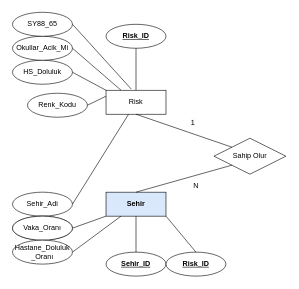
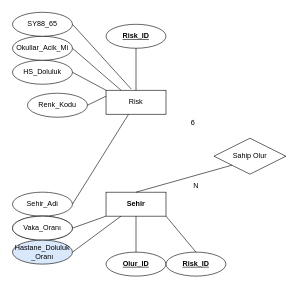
  <mxCell id="0" />
  <mxCell id="1" parent="0" />
  <mxCell id="2" value="Risk" style="whiteSpace=wrap;html=1;align=center;" parent="1" vertex="1"><mxGeometry x="176" y="150" width="100" height="40" as="geometry" /></mxCell>
  <mxCell id="3" value="&lt;span style=&quot;text-align: left&quot;&gt;Renk_Kodu&lt;/span&gt;" style="ellipse;whiteSpace=wrap;html=1;align=center;" parent="1" vertex="1"><mxGeometry x="45" y="155" width="100" height="40" as="geometry" /></mxCell>
  <mxCell id="4" value="" style="endArrow=none;html=1;rounded=0;strokeColor=#000000;entryX=0;entryY=0.25;entryDx=0;entryDy=0;exitX=1;exitY=0.5;exitDx=0;exitDy=0;" parent="1" source="3" target="2" edge="1"><mxGeometry relative="1" as="geometry"><mxPoint x="146" y="120" as="sourcePoint" /><mxPoint x="306" y="120" as="targetPoint" /></mxGeometry></mxCell>
  <mxCell id="5" value="&lt;span style=&quot;text-align: left&quot;&gt;HS_Doluluk&lt;/span&gt;" style="ellipse;whiteSpace=wrap;html=1;align=center;" parent="1" vertex="1"><mxGeometry x="20" y="100" width="100" height="40" as="geometry" /></mxCell>
  <mxCell id="6" value="" style="endArrow=none;html=1;rounded=0;strokeColor=#000000;entryX=0;entryY=0;entryDx=0;entryDy=0;exitX=1;exitY=0.5;exitDx=0;exitDy=0;" parent="1" source="5" target="2" edge="1"><mxGeometry relative="1" as="geometry"><mxPoint x="146" y="80" as="sourcePoint" /><mxPoint x="176" y="120" as="targetPoint" /></mxGeometry></mxCell>
  <mxCell id="7" value="&lt;span style=&quot;text-align: left&quot;&gt;Okullar_Acik_Mi&lt;/span&gt;" style="ellipse;whiteSpace=wrap;html=1;align=center;" parent="1" vertex="1"><mxGeometry x="20" y="60" width="100" height="40" as="geometry" /></mxCell>
  <mxCell id="8" value="" style="endArrow=none;html=1;rounded=0;strokeColor=#000000;entryX=0.25;entryY=0;entryDx=0;entryDy=0;exitX=1;exitY=0.5;exitDx=0;exitDy=0;" parent="1" source="7" target="2" edge="1"><mxGeometry relative="1" as="geometry"><mxPoint x="146" y="40" as="sourcePoint" /><mxPoint x="176" y="80" as="targetPoint" /></mxGeometry></mxCell>
  <mxCell id="9" value="&lt;span style=&quot;text-align: left&quot;&gt;SY88_65&lt;/span&gt;" style="ellipse;whiteSpace=wrap;html=1;align=center;" parent="1" vertex="1"><mxGeometry x="20" width="100" height="40" as="geometry" y="20" /></mxCell>
  <mxCell id="10" value="" style="endArrow=none;html=1;rounded=0;strokeColor=#000000;entryX=0.42;entryY=-0.05;entryDx=0;entryDy=0;exitX=1;exitY=0.5;exitDx=0;exitDy=0;entryPerimeter=0;" parent="1" source="9" target="2" edge="1"><mxGeometry relative="1" as="geometry"><mxPoint x="146" y="0" as="sourcePoint" /><mxPoint x="201" y="110" as="targetPoint" /></mxGeometry></mxCell>
  <mxCell id="11" value="&lt;span style=&quot;font-weight: 700 ; text-align: left&quot;&gt;Risk_ID&lt;/span&gt;" style="ellipse;whiteSpace=wrap;html=1;align=center;fontStyle=4;" parent="1" vertex="1"><mxGeometry x="176" y="40" width="100" height="40" as="geometry" /></mxCell>
  <mxCell id="12" value="" style="endArrow=none;html=1;rounded=0;strokeColor=#000000;exitX=0.5;exitY=1;exitDx=0;exitDy=0;entryX=0.5;entryY=0;entryDx=0;entryDy=0;" parent="1" source="11" target="2" edge="1"><mxGeometry relative="1" as="geometry"><mxPoint x="256" y="110" as="sourcePoint" /><mxPoint x="416" y="110" as="targetPoint" /></mxGeometry></mxCell>
- <mxCell id="13" value="&lt;span style=&quot;font-weight: 700&quot;&gt;Sehir&lt;/span&gt;" style="whiteSpace=wrap;html=1;align=center;fillColor=#dae8fc;" parent="1" vertex="1"><mxGeometry x="176" y="320" width="100" height="40" as="geometry" /></mxCell>
- <mxCell id="14" value="&lt;span style=&quot;font-weight: 700 ; text-align: left&quot;&gt;Sehir_ID&lt;/span&gt;" style="ellipse;whiteSpace=wrap;html=1;align=center;fontStyle=4;" parent="1" vertex="1"><mxGeometry x="176" y="420" width="100" height="40" as="geometry" /></mxCell>
+ <mxCell id="13" value="&lt;span style=&quot;font-weight: 700&quot;&gt;Sehir&lt;/span&gt;" style="whiteSpace=wrap;html=1;align=center;" parent="1" vertex="1"><mxGeometry x="176" y="320" width="100" height="40" as="geometry" /></mxCell>
+ <mxCell id="14" value="&lt;span style=&quot;font-weight: 700 ; text-align: left&quot;&gt;Olur_ID&lt;/span&gt;" style="ellipse;whiteSpace=wrap;html=1;align=center;fontStyle=4;" parent="1" vertex="1"><mxGeometry x="176" y="420" width="100" height="40" as="geometry" /></mxCell>
  <mxCell id="15" value="" style="endArrow=none;html=1;rounded=0;strokeColor=#000000;entryX=0.5;entryY=1;entryDx=0;entryDy=0;exitX=0.5;exitY=0;exitDx=0;exitDy=0;" parent="1" source="14" target="13" edge="1"><mxGeometry relative="1" as="geometry"><mxPoint x="276" y="390" as="sourcePoint" /><mxPoint x="266" y="380" as="targetPoint" /></mxGeometry></mxCell>
  <mxCell id="16" value="&lt;span style=&quot;font-weight: 700 ; text-align: left&quot;&gt;Risk_ID&lt;/span&gt;" style="ellipse;whiteSpace=wrap;html=1;align=center;fontStyle=4;" parent="1" vertex="1"><mxGeometry x="276" y="420" width="100" height="40" as="geometry" /></mxCell>
  <mxCell id="17" value="" style="endArrow=none;html=1;rounded=0;strokeColor=#000000;entryX=0.5;entryY=0;entryDx=0;entryDy=0;exitX=1;exitY=1;exitDx=0;exitDy=0;" parent="1" source="13" target="16" edge="1"><mxGeometry relative="1" as="geometry"><mxPoint x="286" y="350" as="sourcePoint" /><mxPoint x="426" y="340" as="targetPoint" /></mxGeometry></mxCell>
  <mxCell id="18" value="&lt;span style=&quot;text-align: left&quot;&gt;Sehir_Adi&lt;/span&gt;" style="ellipse;whiteSpace=wrap;html=1;align=center;" parent="1" vertex="1"><mxGeometry x="20" y="320" width="100" height="40" as="geometry" /></mxCell>
  <mxCell id="19" value="" style="endArrow=none;html=1;rounded=0;strokeColor=#000000;exitX=1;exitY=0.5;exitDx=0;exitDy=0;" parent="1" source="18" target="2" edge="1"><mxGeometry relative="1" as="geometry"><mxPoint x="152" y="300" as="sourcePoint" /><mxPoint x="182" y="340" as="targetPoint" /></mxGeometry></mxCell>
  <mxCell id="20" value="&lt;span style=&quot;text-align: left&quot;&gt;Vaka_Oranı&lt;/span&gt;" style="ellipse;whiteSpace=wrap;html=1;align=center;" parent="1" vertex="1"><mxGeometry x="20" y="360" width="100" height="40" as="geometry" /></mxCell>
  <mxCell id="21" value="" style="endArrow=none;html=1;rounded=0;strokeColor=#000000;entryX=0;entryY=1;entryDx=0;entryDy=0;exitX=1;exitY=0.5;exitDx=0;exitDy=0;" parent="1" source="20" target="13" edge="1"><mxGeometry relative="1" as="geometry"><mxPoint x="152" y="340" as="sourcePoint" /><mxPoint x="176" y="380" as="targetPoint" /></mxGeometry></mxCell>
  <mxCell id="22" value="Sahip Olur" style="shape=rhombus;perimeter=rhombusPerimeter;whiteSpace=wrap;html=1;align=center;" parent="1" vertex="1"><mxGeometry x="356" y="230" width="120" height="60" as="geometry" /></mxCell>
  <mxCell id="23" value="" style="endArrow=none;html=1;rounded=0;strokeColor=#000000;entryX=0.5;entryY=0;entryDx=0;entryDy=0;exitX=0;exitY=1;exitDx=0;exitDy=0;" parent="1" source="22" target="13" edge="1"><mxGeometry relative="1" as="geometry"><mxPoint x="226" y="290" as="sourcePoint" /><mxPoint x="386" y="290" as="targetPoint" /></mxGeometry></mxCell>
- <mxCell id="24" value="" style="endArrow=none;html=1;rounded=0;strokeColor=#000000;entryX=0;entryY=0;entryDx=0;entryDy=0;exitX=0.5;exitY=1;exitDx=0;exitDy=0;" parent="1" source="2" target="22" edge="1"><mxGeometry relative="1" as="geometry"><mxPoint x="136" y="230" as="sourcePoint" /><mxPoint x="296" y="230" as="targetPoint" /></mxGeometry></mxCell>
  <mxCell id="25" value="N" style="text;html=1;align=center;verticalAlign=middle;resizable=0;points=[];autosize=1;strokeColor=none;" parent="1" vertex="1"><mxGeometry x="316" y="300" width="20" height="20" as="geometry" /></mxCell>
- <mxCell id="26" value="&lt;span style=&quot;color: rgb(0 , 0 , 0) ; font-family: &amp;#34;helvetica&amp;#34; ; font-size: 12px ; font-style: normal ; font-weight: 400 ; letter-spacing: normal ; text-align: left ; text-indent: 0px ; text-transform: none ; word-spacing: 0px ; background-color: rgb(248 , 249 , 250) ; display: inline ; float: none&quot;&gt;1&lt;/span&gt;" style="text;whiteSpace=wrap;html=1;" parent="1" vertex="1"><mxGeometry x="316" y="190" width="90" height="30" as="geometry" /></mxCell>
+ <mxCell id="26" value="&lt;span style=&quot;color: rgb(0 , 0 , 0) ; font-family: &amp;#34;helvetica&amp;#34; ; font-size: 12px ; font-style: normal ; font-weight: 400 ; letter-spacing: normal ; text-align: left ; text-indent: 0px ; text-transform: none ; word-spacing: 0px ; background-color: rgb(248 , 249 , 250) ; display: inline ; float: none&quot;&gt;6&lt;/span&gt;" style="text;whiteSpace=wrap;html=1;" parent="1" vertex="1"><mxGeometry x="316" y="190" width="90" height="30" as="geometry" /></mxCell>
  <mxCell id="27" value="&lt;span style=&quot;text-align: left&quot;&gt;Vaka_Oranı&lt;/span&gt;" style="ellipse;whiteSpace=wrap;html=1;align=center;" parent="1" vertex="1"><mxGeometry x="20" y="360" width="100" height="40" as="geometry" /></mxCell>
  <mxCell id="28" value="" style="endArrow=none;html=1;rounded=0;strokeColor=#000000;entryX=0.25;entryY=1;entryDx=0;entryDy=0;exitX=1;exitY=0.5;exitDx=0;exitDy=0;" parent="1" target="13" edge="1"><mxGeometry relative="1" as="geometry"><mxPoint x="120" y="420" as="sourcePoint" /><mxPoint x="176" y="400" as="targetPoint" /></mxGeometry></mxCell>
- <mxCell id="29" value="&lt;span style=&quot;text-align: left&quot;&gt;Hastane_Doluluk&lt;br&gt;_Oranı&lt;/span&gt;" style="ellipse;whiteSpace=wrap;html=1;align=center;" parent="1" vertex="1"><mxGeometry x="20" y="400" width="100" height="40" as="geometry" /></mxCell>
+ <mxCell id="29" value="&lt;span style=&quot;text-align: left&quot;&gt;Hastane_Doluluk&lt;br&gt;_Oranı&lt;/span&gt;" style="ellipse;whiteSpace=wrap;html=1;align=center;fillColor=#dae8fc;" parent="1" vertex="1"><mxGeometry x="20" y="400" width="100" height="40" as="geometry" /></mxCell>
